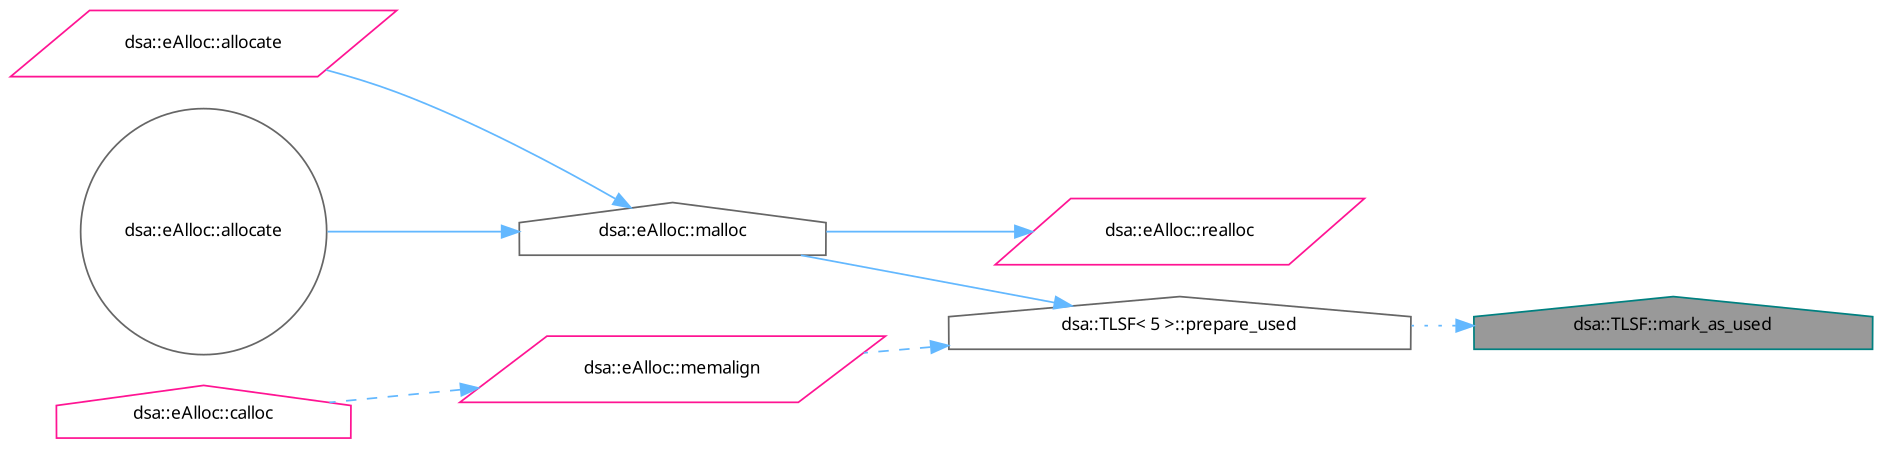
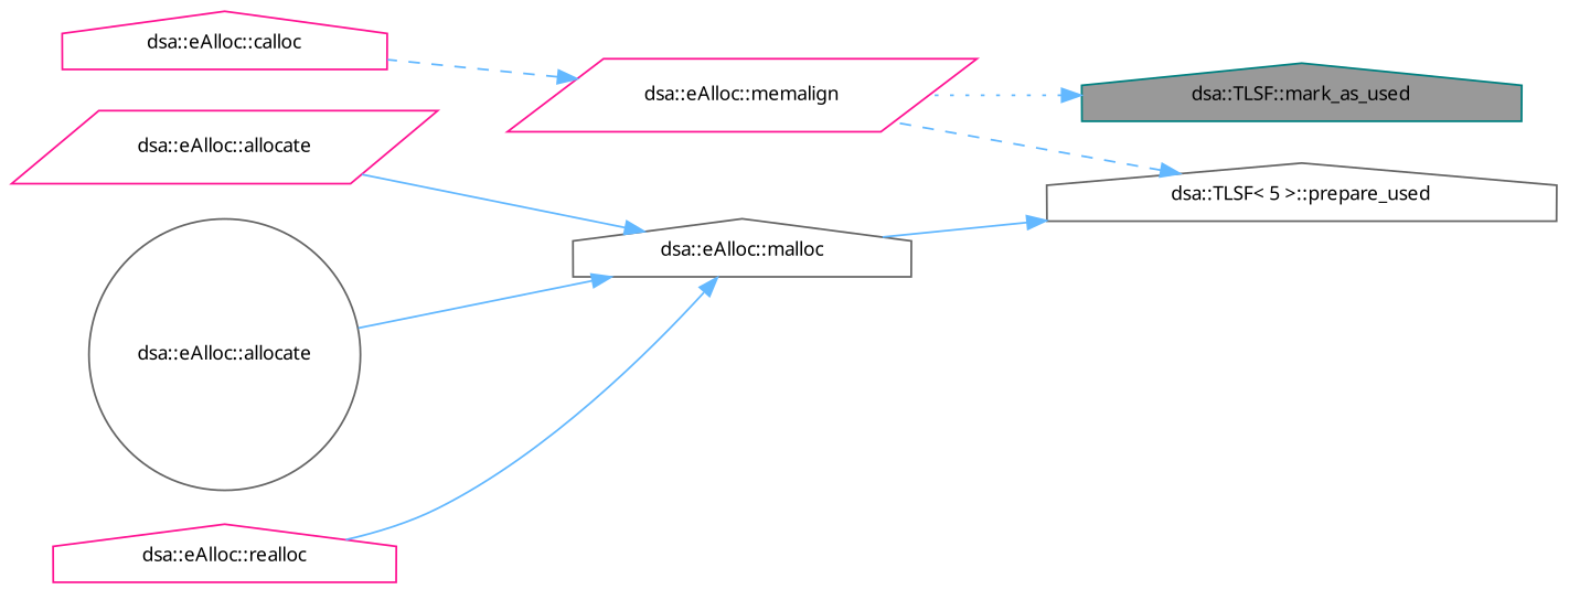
  digraph {
    fontname="Noto Sans"
    rankdir=RL
    node [color=deeppink fillcolor=white fontname="Noto Sans" fontsize=10 shape=house style=filled]
    edge [color=steelblue1 dir=back fontname="Noto Sans" fontsize=10 labelfontname=Helvetica labelfontsize=10 style=solid]
    n1 [color=teal fillcolor=grey60 fontcolor=black height=0.2 label="dsa::TLSF::mark_as_used" width=0.4]
    n2 [color=gray40 height=0.2 label="dsa::TLSF\< 5 \>::prepare_used" width=0.4]
    n3 [color=gray40 height=0.2 label="dsa::eAlloc::malloc" width=0.4]
    n4 [height=0.2 label="dsa::eAlloc::memalign" shape=parallelogram width=0.4]
    n5 [height=0.2 label="dsa::eAlloc::allocate" shape=parallelogram width=0.4]
    n6 [color=gray40 height=0.2 label="dsa::eAlloc::allocate" shape=circle width=0.4]
-   n7 [height=0.2 label="dsa::eAlloc::realloc" shape=parallelogram width=0.4]
+   n7 [height=0.2 label="dsa::eAlloc::realloc" width=0.4]
    n8 [height=0.2 label="dsa::eAlloc::calloc" width=0.4]
-   n1 -> n2 [style=dotted]
+   n1 -> n4 [style=dotted]
    n2 -> n3
    n2 -> n4 [style=dashed]
    n3 -> n5
    n3 -> n6
-   n7 -> n3
+   n3 -> n7
    n4 -> n8 [style=dashed]
  }
